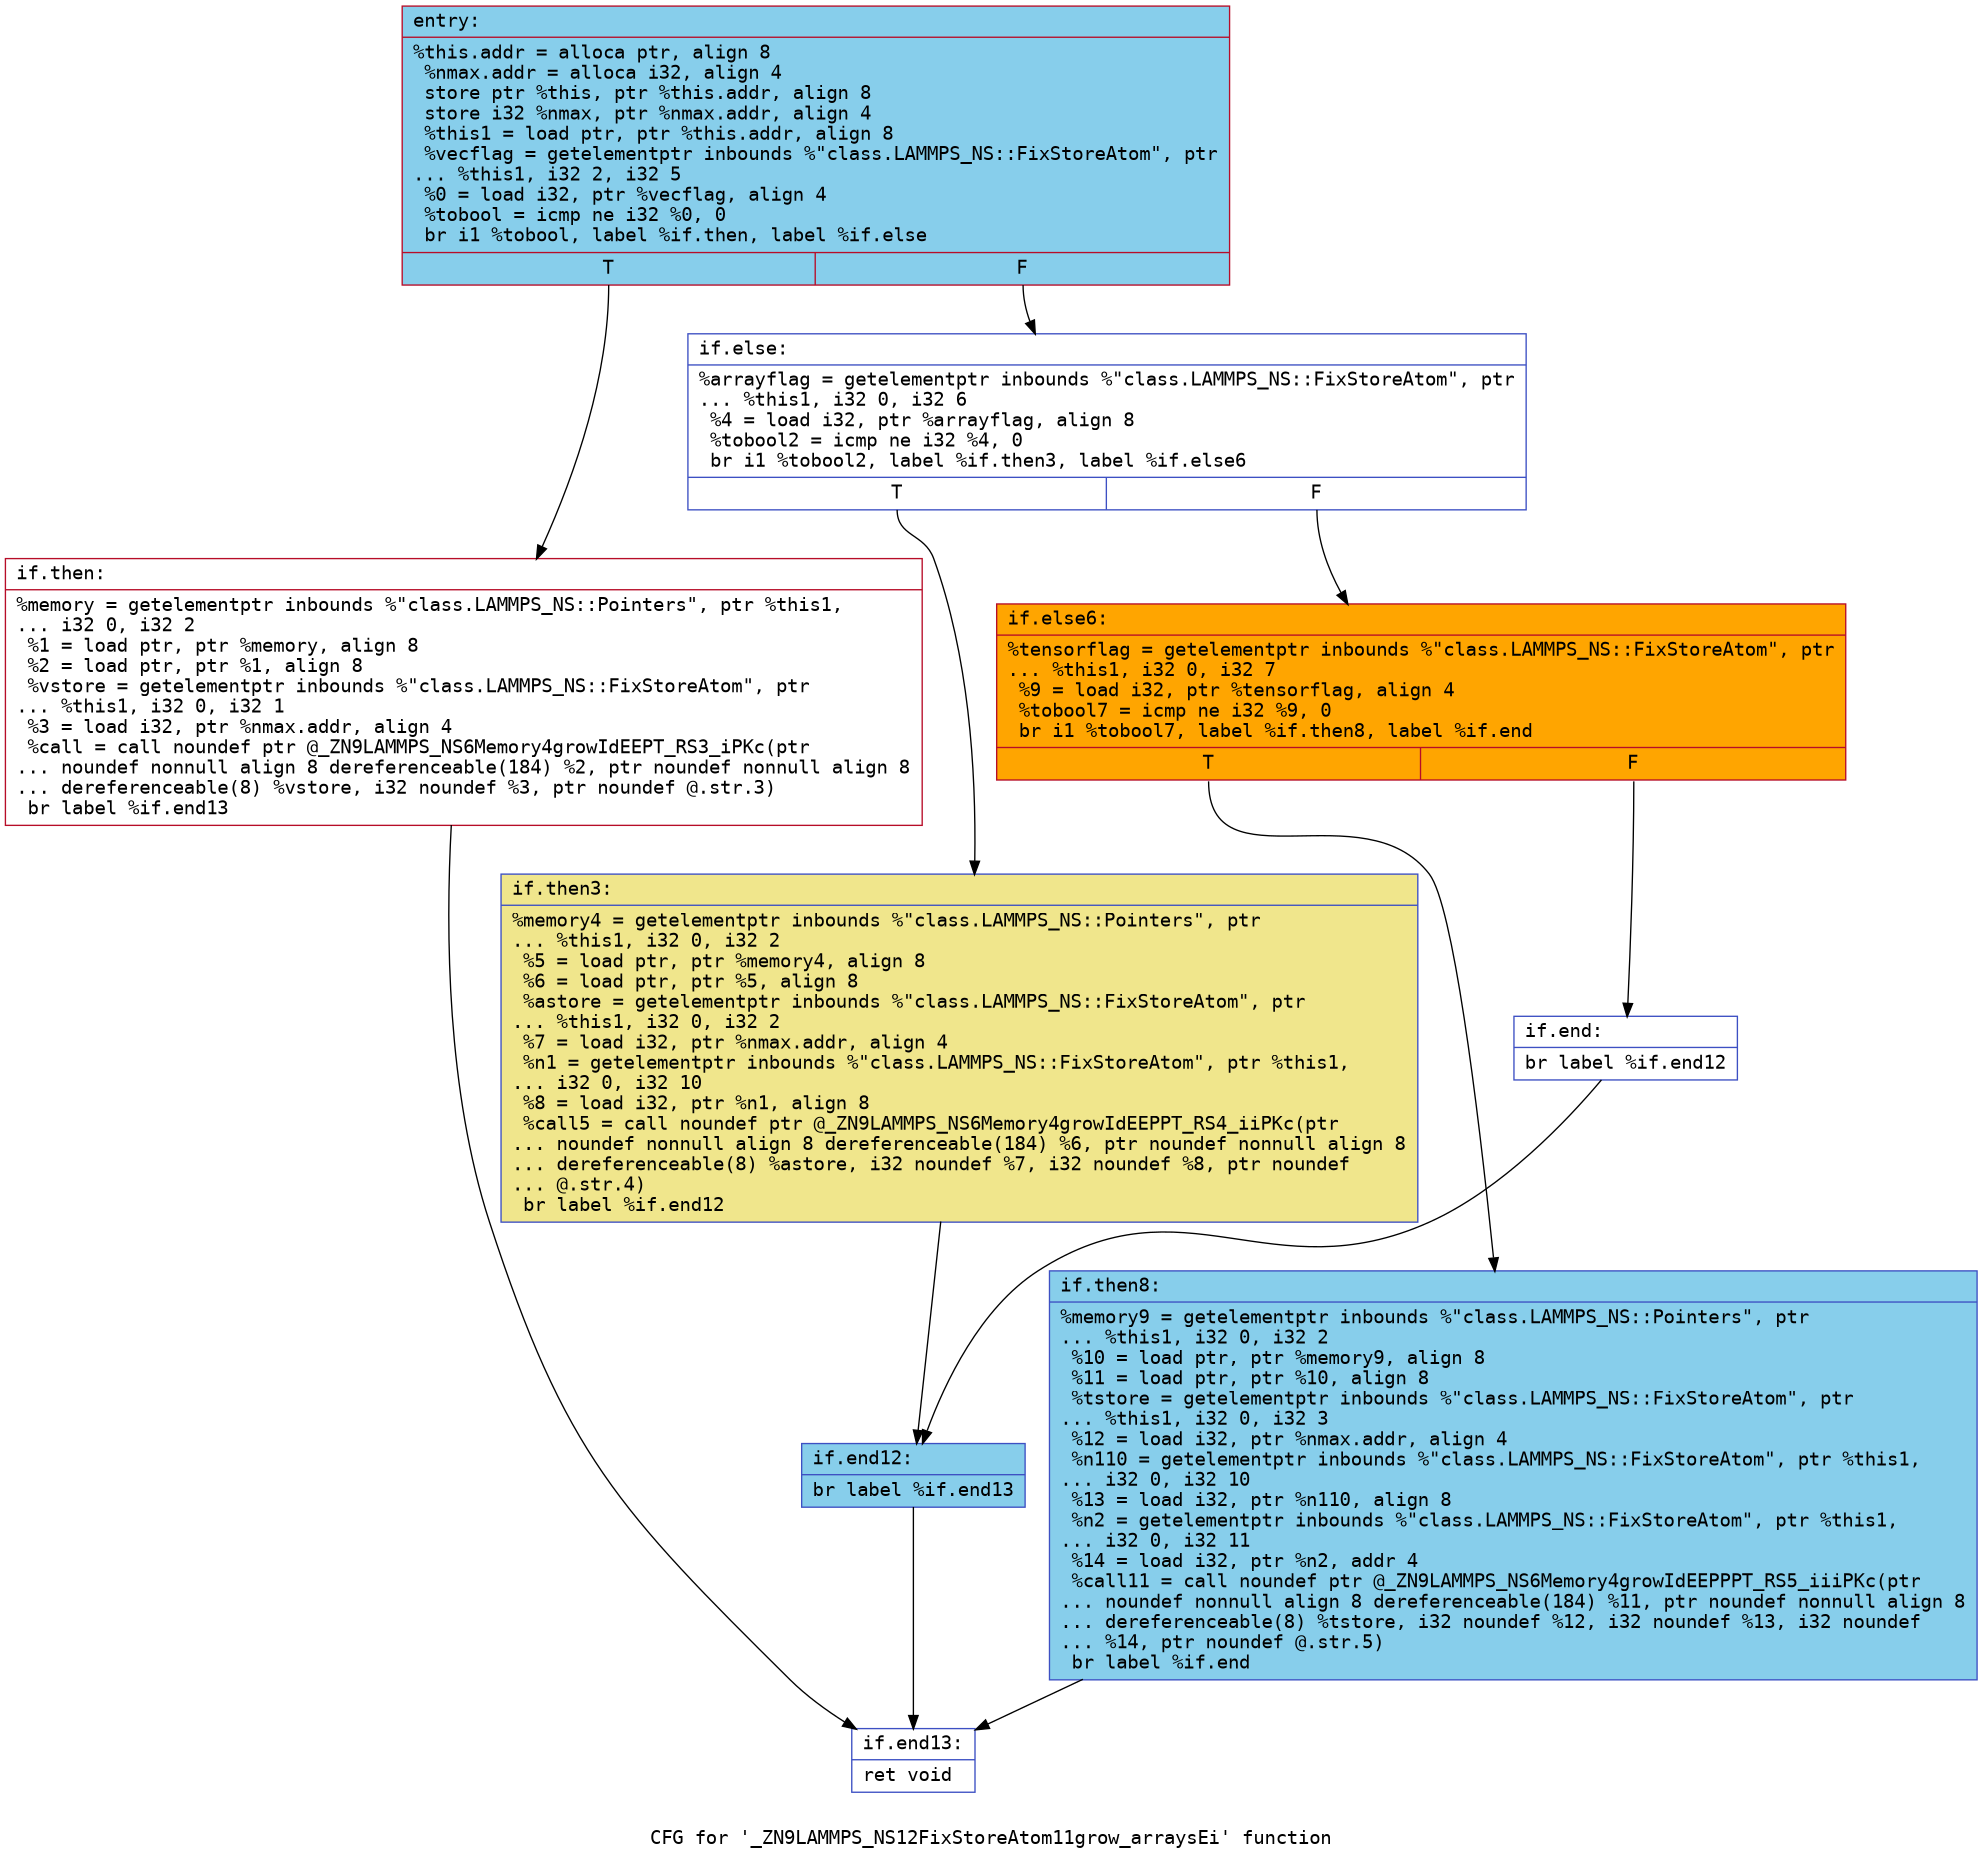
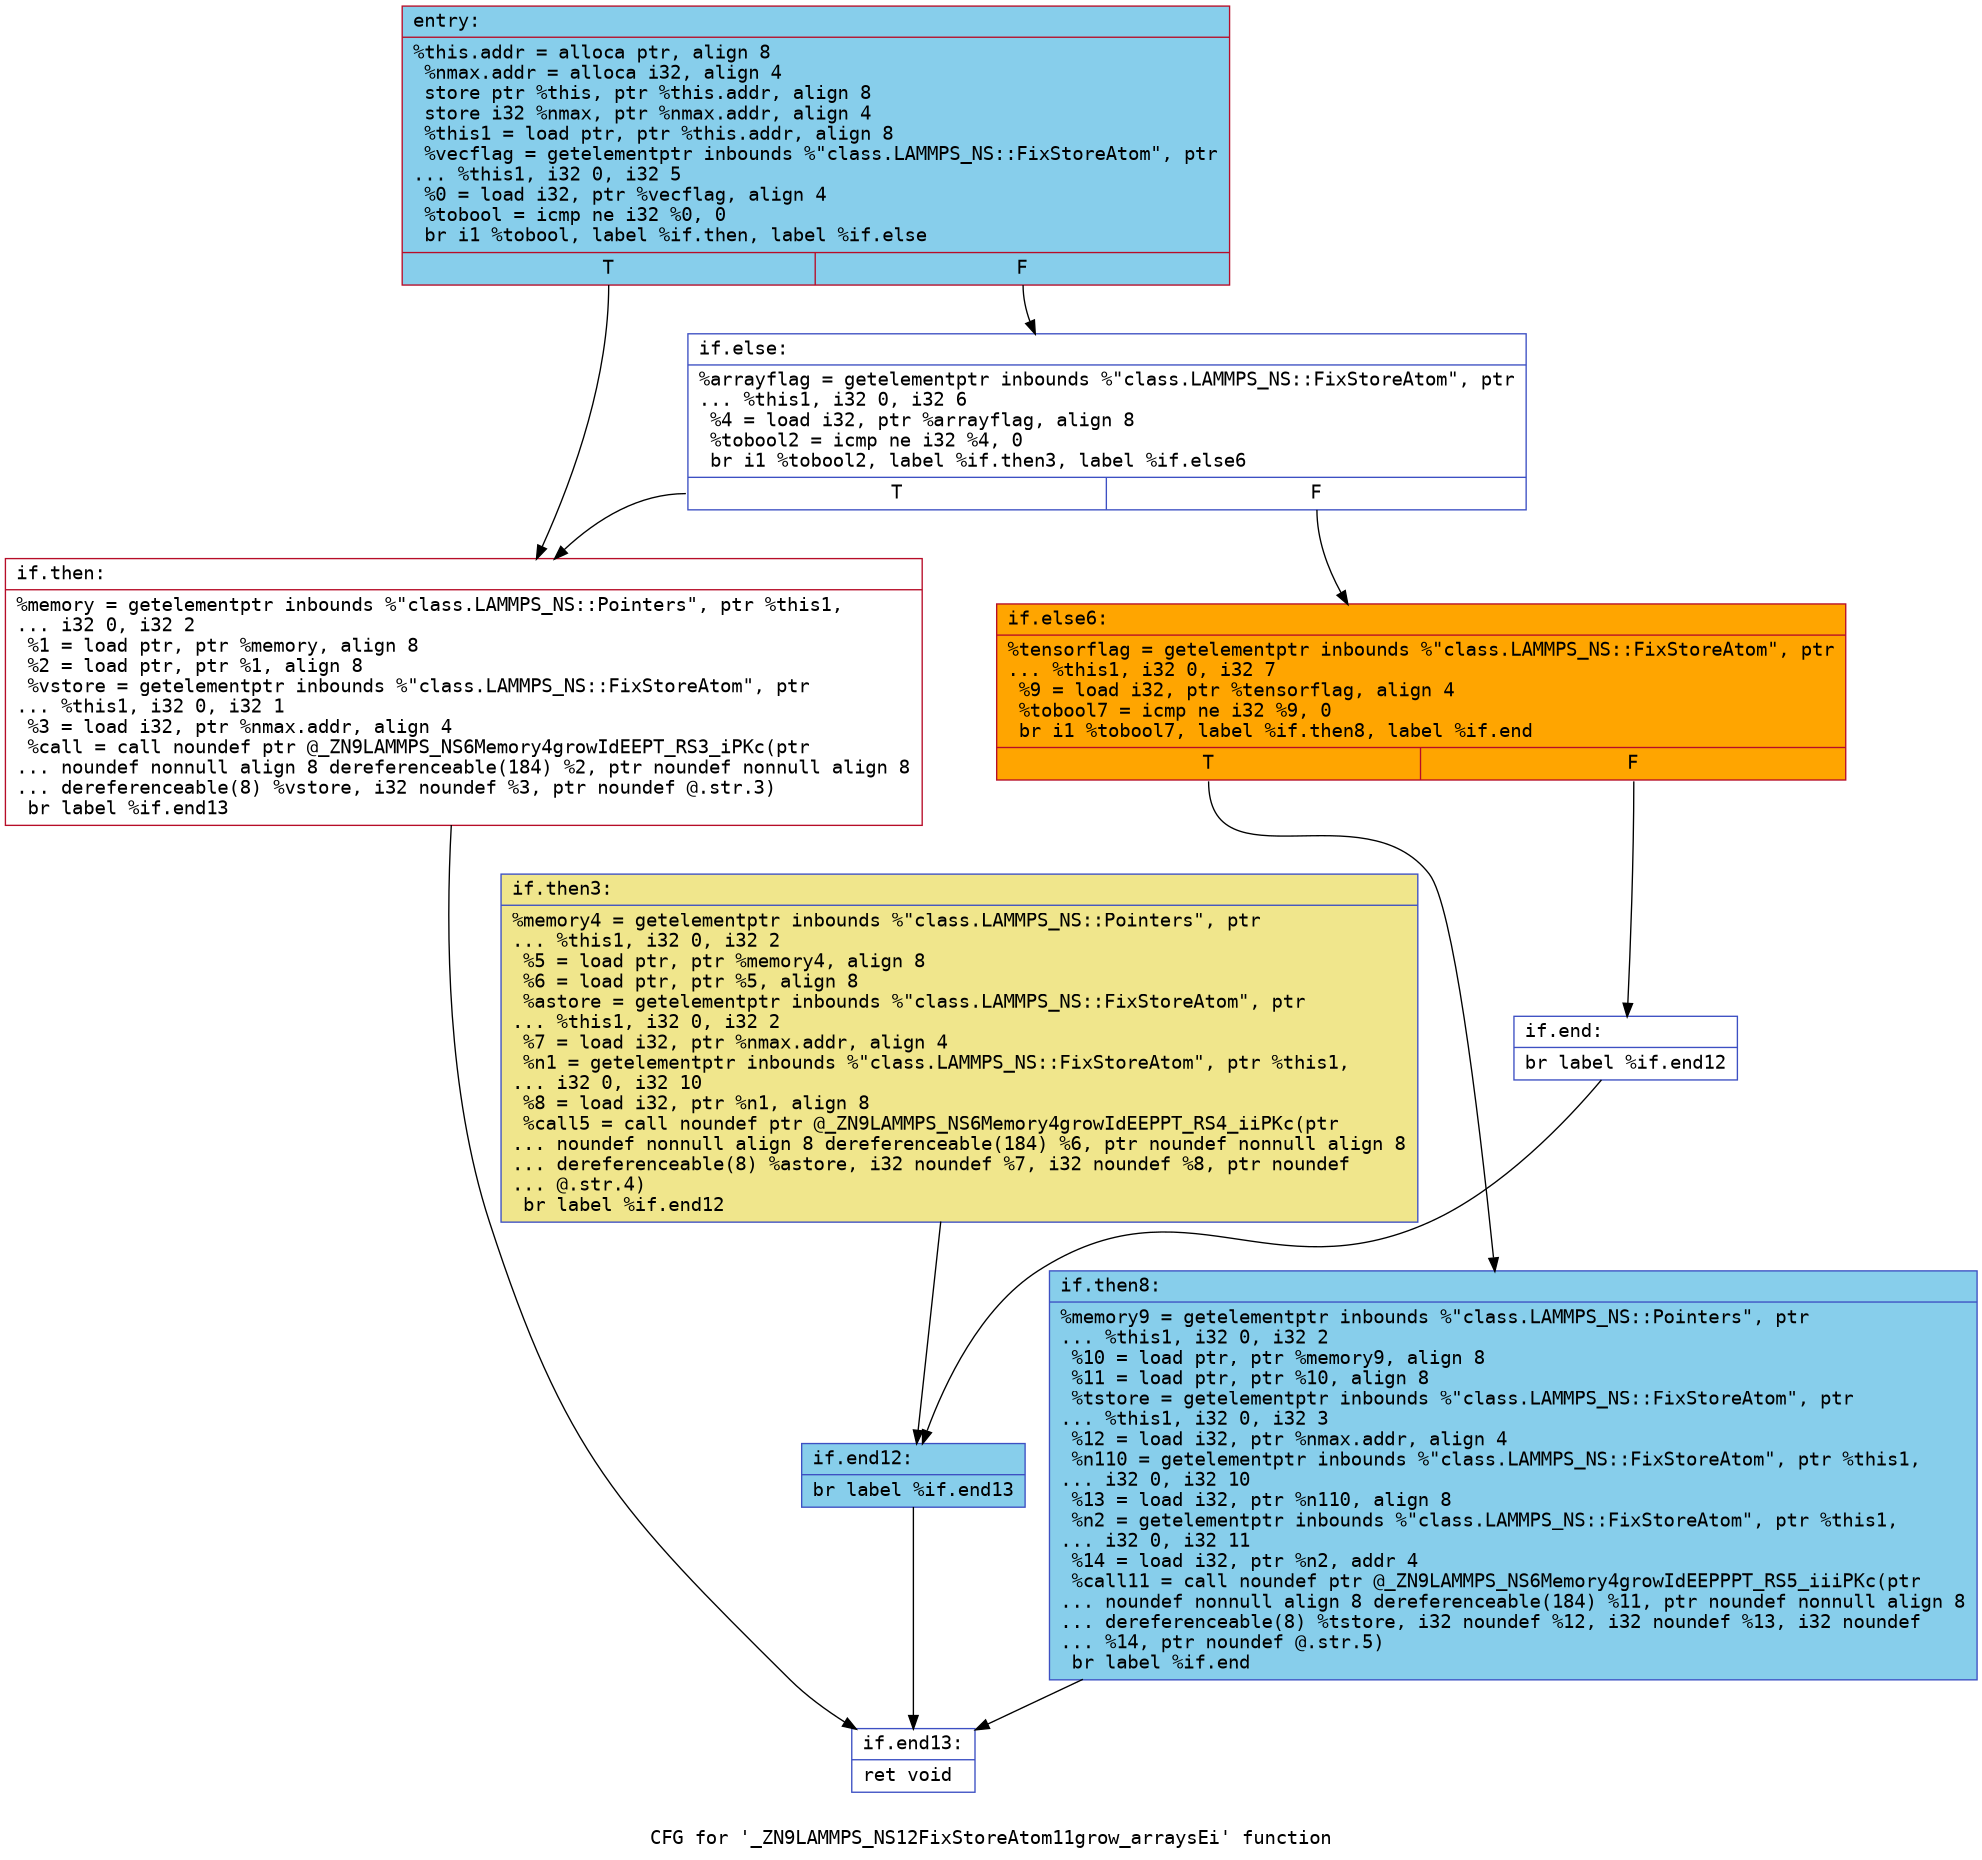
  digraph {
    fontname="DejaVu Sans Mono"
    label="CFG for '_ZN9LAMMPS_NS12FixStoreAtom11grow_arraysEi' function"
    node [color="#3d50c3ff" fillcolor=white fontname="DejaVu Sans Mono" shape=record style=filled]
    edge [fontname="DejaVu Sans Mono"]
-   n1 [color="#b70d28ff" fillcolor=skyblue label="{entry:\l|  %this.addr = alloca ptr, align 8\l  %nmax.addr = alloca i32, align 4\l  store ptr %this, ptr %this.addr, align 8\l  store i32 %nmax, ptr %nmax.addr, align 4\l  %this1 = load ptr, ptr %this.addr, align 8\l  %vecflag = getelementptr inbounds %\"class.LAMMPS_NS::FixStoreAtom\", ptr\l... %this1, i32 2, i32 5\l  %0 = load i32, ptr %vecflag, align 4\l  %tobool = icmp ne i32 %0, 0\l  br i1 %tobool, label %if.then, label %if.else\l|{<s0>T|<s1>F}}"]
+   n1 [color="#b70d28ff" fillcolor=skyblue label="{entry:\l|  %this.addr = alloca ptr, align 8\l  %nmax.addr = alloca i32, align 4\l  store ptr %this, ptr %this.addr, align 8\l  store i32 %nmax, ptr %nmax.addr, align 4\l  %this1 = load ptr, ptr %this.addr, align 8\l  %vecflag = getelementptr inbounds %\"class.LAMMPS_NS::FixStoreAtom\", ptr\l... %this1, i32 0, i32 5\l  %0 = load i32, ptr %vecflag, align 4\l  %tobool = icmp ne i32 %0, 0\l  br i1 %tobool, label %if.then, label %if.else\l|{<s0>T|<s1>F}}"]
    n2 [color="#b70d28ff" label="{if.then:\l|  %memory = getelementptr inbounds %\"class.LAMMPS_NS::Pointers\", ptr %this1,\l... i32 0, i32 2\l  %1 = load ptr, ptr %memory, align 8\l  %2 = load ptr, ptr %1, align 8\l  %vstore = getelementptr inbounds %\"class.LAMMPS_NS::FixStoreAtom\", ptr\l... %this1, i32 0, i32 1\l  %3 = load i32, ptr %nmax.addr, align 4\l  %call = call noundef ptr @_ZN9LAMMPS_NS6Memory4growIdEEPT_RS3_iPKc(ptr\l... noundef nonnull align 8 dereferenceable(184) %2, ptr noundef nonnull align 8\l... dereferenceable(8) %vstore, i32 noundef %3, ptr noundef @.str.3)\l  br label %if.end13\l}"]
    n3 [label="{if.else:\l|  %arrayflag = getelementptr inbounds %\"class.LAMMPS_NS::FixStoreAtom\", ptr\l... %this1, i32 0, i32 6\l  %4 = load i32, ptr %arrayflag, align 8\l  %tobool2 = icmp ne i32 %4, 0\l  br i1 %tobool2, label %if.then3, label %if.else6\l|{<s0>T|<s1>F}}"]
    n4 [label="{if.end13:\l|  ret void\l}"]
    n5 [fillcolor=khaki label="{if.then3:\l|  %memory4 = getelementptr inbounds %\"class.LAMMPS_NS::Pointers\", ptr\l... %this1, i32 0, i32 2\l  %5 = load ptr, ptr %memory4, align 8\l  %6 = load ptr, ptr %5, align 8\l  %astore = getelementptr inbounds %\"class.LAMMPS_NS::FixStoreAtom\", ptr\l... %this1, i32 0, i32 2\l  %7 = load i32, ptr %nmax.addr, align 4\l  %n1 = getelementptr inbounds %\"class.LAMMPS_NS::FixStoreAtom\", ptr %this1,\l... i32 0, i32 10\l  %8 = load i32, ptr %n1, align 8\l  %call5 = call noundef ptr @_ZN9LAMMPS_NS6Memory4growIdEEPPT_RS4_iiPKc(ptr\l... noundef nonnull align 8 dereferenceable(184) %6, ptr noundef nonnull align 8\l... dereferenceable(8) %astore, i32 noundef %7, i32 noundef %8, ptr noundef\l... @.str.4)\l  br label %if.end12\l}"]
    n6 [color="#b70d28ff" fillcolor=orange label="{if.else6:\l|  %tensorflag = getelementptr inbounds %\"class.LAMMPS_NS::FixStoreAtom\", ptr\l... %this1, i32 0, i32 7\l  %9 = load i32, ptr %tensorflag, align 4\l  %tobool7 = icmp ne i32 %9, 0\l  br i1 %tobool7, label %if.then8, label %if.end\l|{<s0>T|<s1>F}}"]
    n7 [fillcolor=skyblue label="{if.end12:\l|  br label %if.end13\l}"]
    n8 [fillcolor=skyblue label="{if.then8:\l|  %memory9 = getelementptr inbounds %\"class.LAMMPS_NS::Pointers\", ptr\l... %this1, i32 0, i32 2\l  %10 = load ptr, ptr %memory9, align 8\l  %11 = load ptr, ptr %10, align 8\l  %tstore = getelementptr inbounds %\"class.LAMMPS_NS::FixStoreAtom\", ptr\l... %this1, i32 0, i32 3\l  %12 = load i32, ptr %nmax.addr, align 4\l  %n110 = getelementptr inbounds %\"class.LAMMPS_NS::FixStoreAtom\", ptr %this1,\l... i32 0, i32 10\l  %13 = load i32, ptr %n110, align 8\l  %n2 = getelementptr inbounds %\"class.LAMMPS_NS::FixStoreAtom\", ptr %this1,\l... i32 0, i32 11\l  %14 = load i32, ptr %n2, addr 4\l  %call11 = call noundef ptr @_ZN9LAMMPS_NS6Memory4growIdEEPPPT_RS5_iiiPKc(ptr\l... noundef nonnull align 8 dereferenceable(184) %11, ptr noundef nonnull align 8\l... dereferenceable(8) %tstore, i32 noundef %12, i32 noundef %13, i32 noundef\l... %14, ptr noundef @.str.5)\l  br label %if.end\l}"]
    n9 [label="{if.end:\l|  br label %if.end12\l}"]
    n1 -> n2 [tailport=s0]
    n1 -> n3 [tailport=s1]
    n2 -> n4
-   n3 -> n5 [tailport=s0]
+   n3 -> n2 [tailport=s0]
    n3 -> n6 [tailport=s1]
    n5 -> n7
    n6 -> n8 [tailport=s0]
    n6 -> n9 [tailport=s1]
    n7 -> n4
    n8 -> n4
    n9 -> n7
  }
